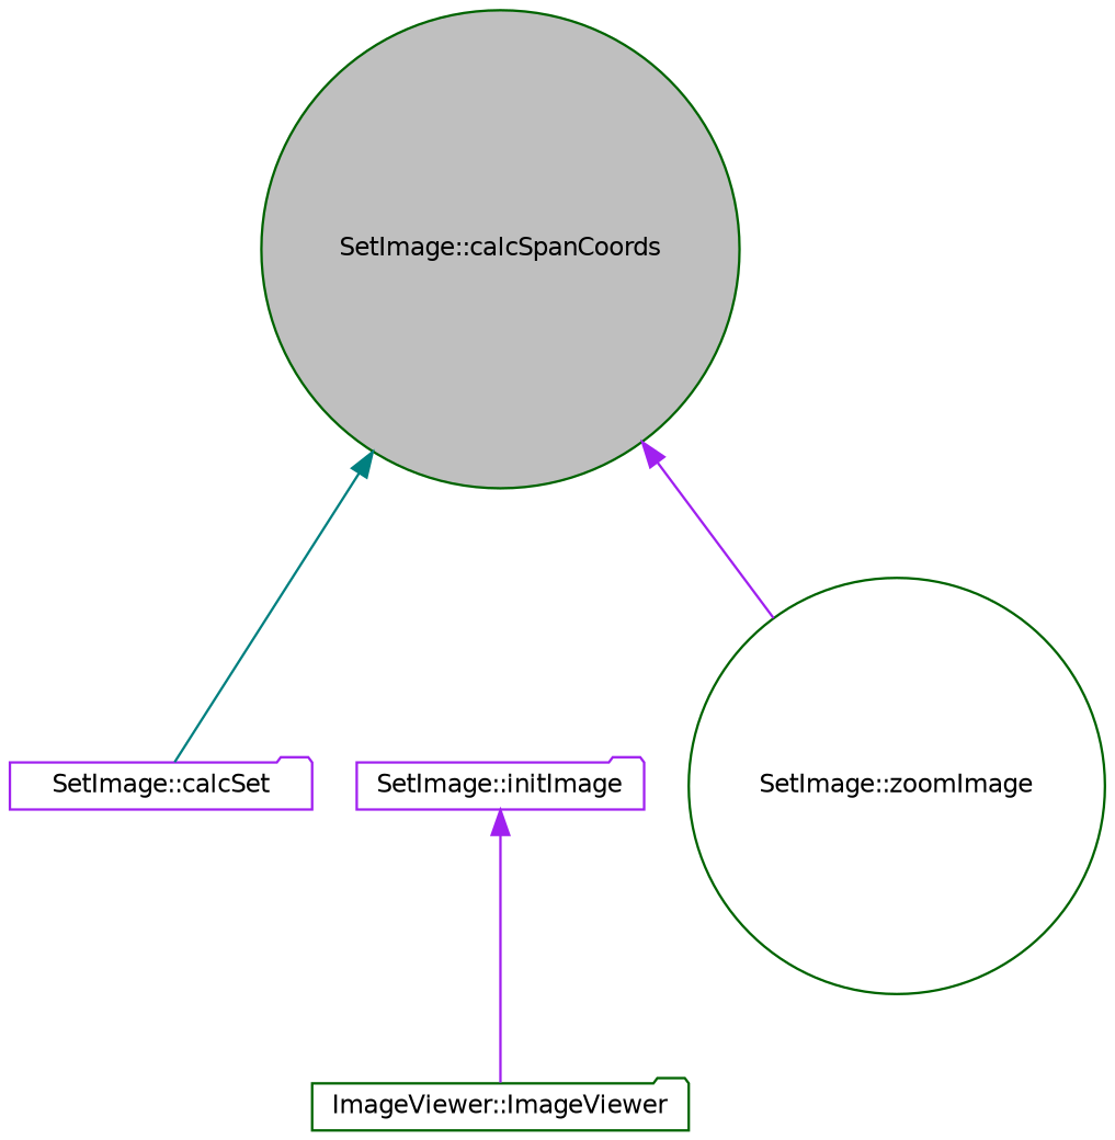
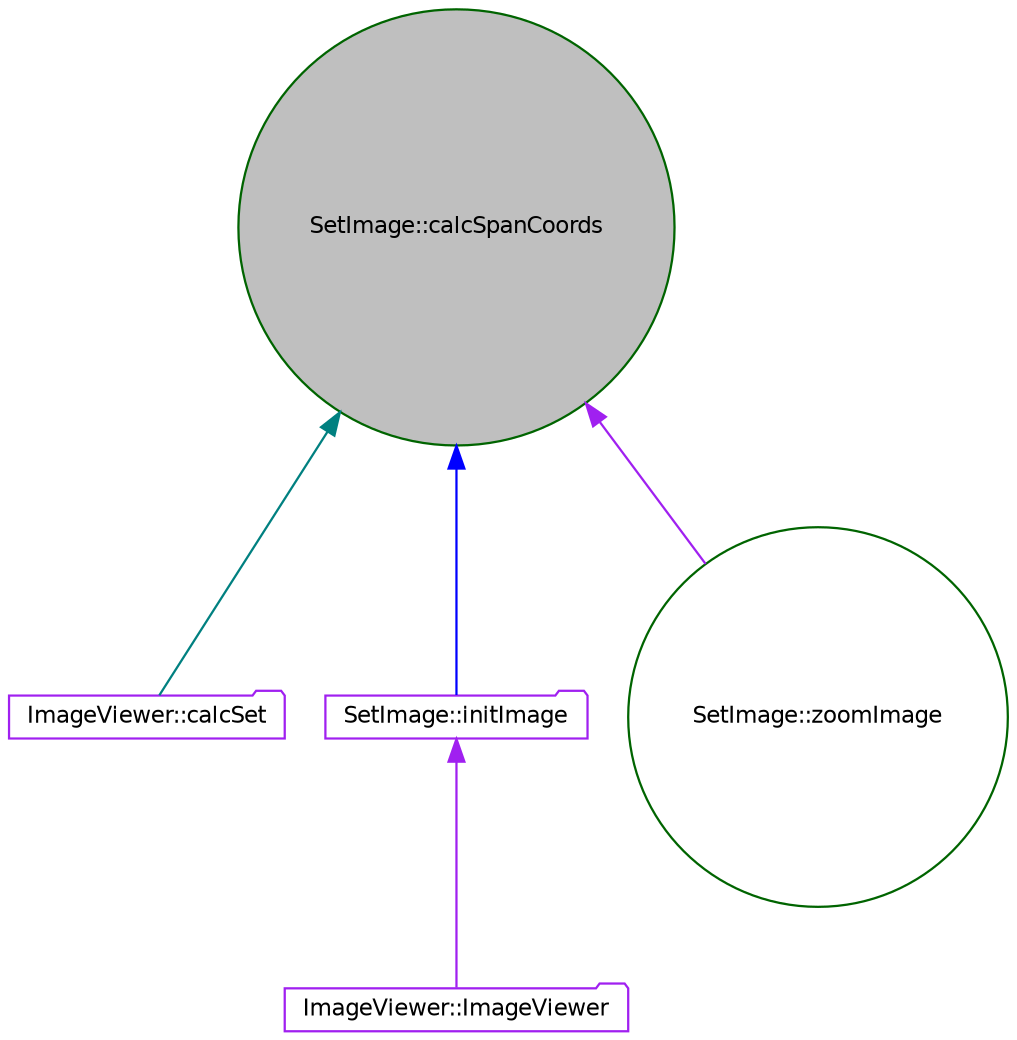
  digraph {
    rankdir=TB
    node [color=purple fillcolor=white fontname=Helvetica fontsize=10 shape=folder style=filled]
    edge [color=purple dir=back fontname=Helvetica fontsize=10 labelfontname=Helvetica labelfontsize=10 style=solid]
    n1 [color=darkgreen fillcolor=grey75 fontcolor=black height=0.2 label="SetImage::calcSpanCoords" shape=circle width=0.4]
-   n2 [height=0.2 label="SetImage::calcSet" width=0.4]
+   n2 [height=0.2 label="ImageViewer::calcSet" width=0.4]
    n3 [height=0.2 label="SetImage::initImage" width=0.4]
    n4 [color=darkgreen height=0.2 label="SetImage::zoomImage" shape=circle width=0.4]
-   n5 [color=darkgreen height=0.2 label="ImageViewer::ImageViewer" width=0.4]
+   n5 [height=0.2 label="ImageViewer::ImageViewer" width=0.4]
    n1 -> n2 [color=teal]
+   n1 -> n3 [color=blue]
    n1 -> n4
    n3 -> n5
  }
